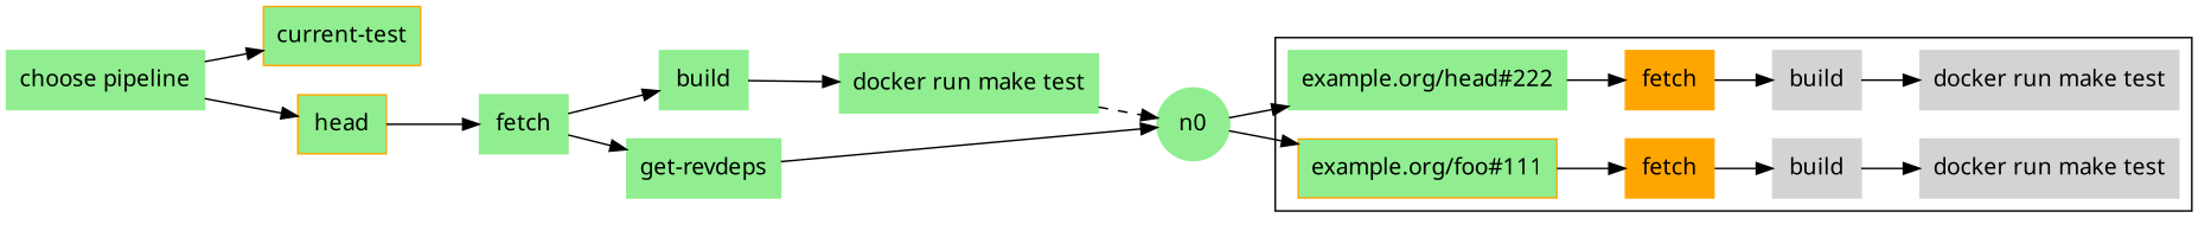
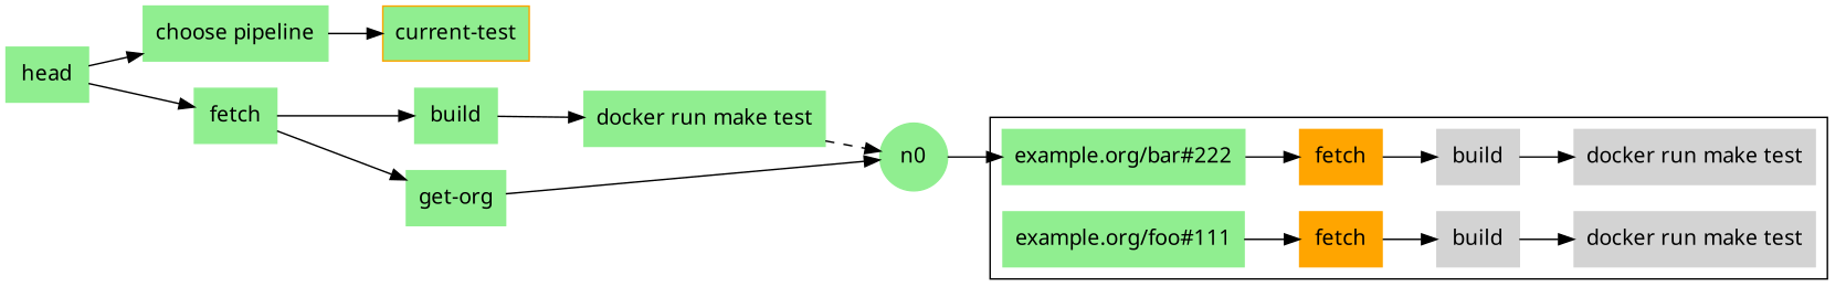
  digraph {
    fontname="ui-system,sans-serif"
    rankdir=LR
    node [color="#90ee90" fillcolor="#90ee90" fontname="ui-system,sans-serif" shape=box style=filled]
    edge [fontname="ui-system,sans-serif"]
-   n1 [label="example.org/head#222"]
+   n1 [label="example.org/bar#222"]
    n2 [color="#ffa500" fillcolor="#ffa500" label=fetch]
    n3 [color="#d3d3d3" fillcolor="#d3d3d3" label=build]
    n4 [color="#d3d3d3" fillcolor="#d3d3d3" label="docker run make test"]
-   n5 [color="#ffa500" label="example.org/foo#111"]
+   n5 [label="example.org/foo#111"]
    n6 [color="#ffa500" fillcolor="#ffa500" label=fetch]
    n7 [color="#d3d3d3" fillcolor="#d3d3d3" label=build]
    n8 [color="#d3d3d3" fillcolor="#d3d3d3" label="docker run make test"]
    n9 [color="#ffa500" label="current-test"]
    n10 [label="choose pipeline"]
-   n11 [color="#ffa500" label=head]
+   n11 [label=head]
    n12 [label=fetch]
    n13 [label=build]
-   n14 [label="get-revdeps"]
+   n14 [label="get-org"]
    n15 [label="docker run make test"]
    n16 [label=n0 shape=circle]
    subgraph cluster_1 {
      n1
      n2
      n3
      n4
      n5
      n6
      n7
      n8
    }
    n1 -> n2
    n2 -> n3
    n3 -> n4
    n5 -> n6
    n6 -> n7
    n7 -> n8
    n10 -> n9
-   n10 -> n11
+   n11 -> n10
    n11 -> n12
    n12 -> n13
    n12 -> n14
    n13 -> n15
    n14 -> n16
    n15 -> n16 [style=dashed]
    n16 -> n1
-   n16 -> n5
  }
